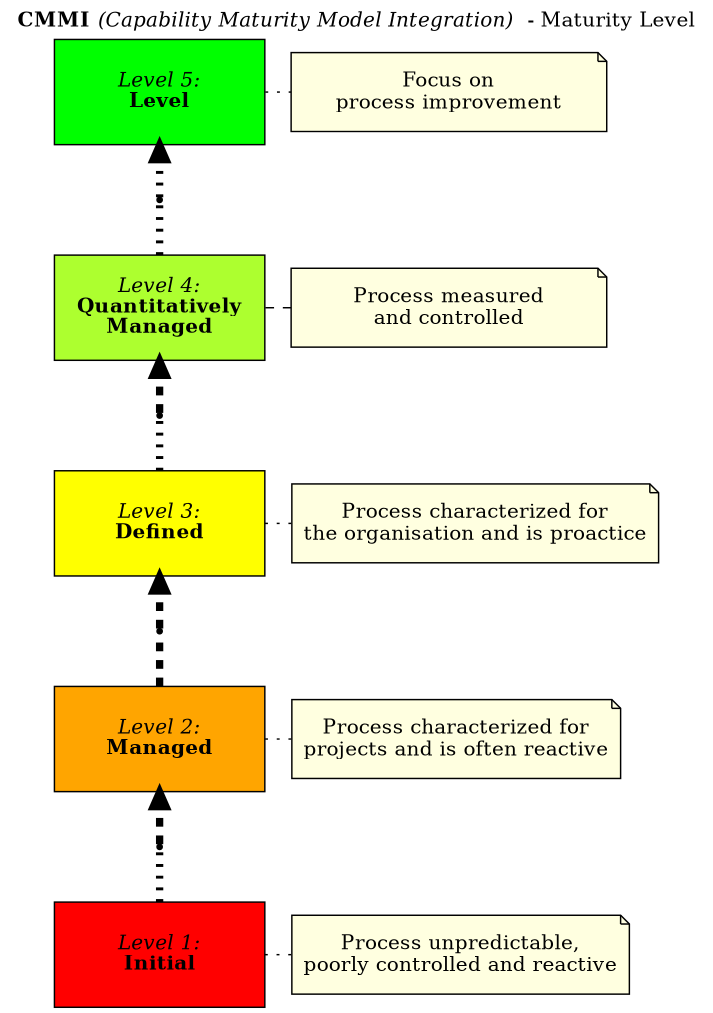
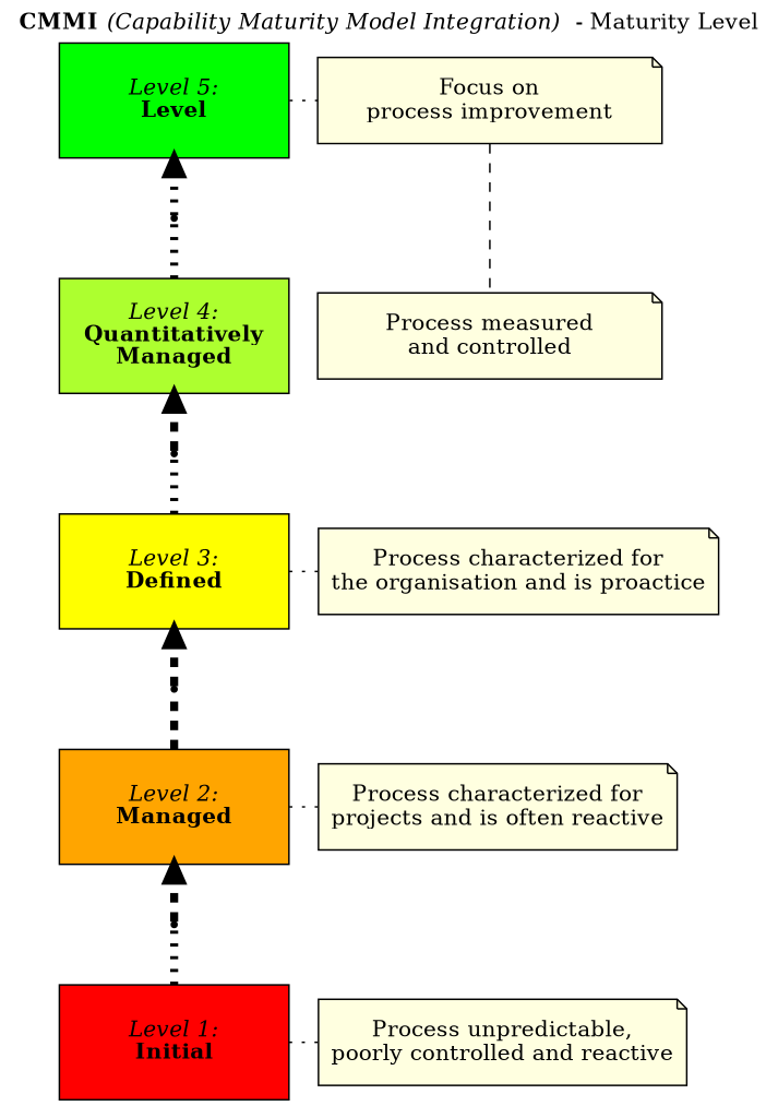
  graph {
    label=<<B>CMMI</B> <I>(Capability Maturity Model Integration)</I>  - Maturity Level>
    labelloc=t
    rankdir=BT
    node [fillcolor=lightyellow shape=box style=filled]
    edge [splines=polyline style=dotted penwidth=5]
    n1 [fillcolor=red height=1.0 label=<<I>Level 1:</I><BR/><B>Initial</B>> width=2]
    n2 [height=0.75 label="Process unpredictable,\npoorly controlled and reactive" shape=note width=3]
    n3 [fillcolor=orange height=1.0 label=<<I>Level 2:</I><BR/><B>Managed</B>> width=2]
    n4 [height=0.75 label="Process characterized for\nprojects and is often reactive" shape=note width=3]
    n5 [fillcolor=yellow height=1.0 label=<<I>Level 3:</I><BR/><B>Defined</B>> width=2]
    n6 [height=0.75 label="Process characterized for\nthe organisation and is proactice" shape=note width=3]
    n7 [fillcolor=greenyellow height=1.0 label=<<I>Level 4:</I><BR/><B>Quantitatively<BR/>Managed</B>> width=2]
    n8 [height=0.75 label="Process measured\nand controlled" shape=note width=3]
    n9 [fillcolor=green height=1.0 label=<<I>Level 5:</I><BR/><B>Level</B>> width=2]
    n10 [height=0.75 label="Focus on\nprocess improvement" shape=note width=3]
    n11 [fillcolor=black height=1.0 label=" " shape=point width=0.05]
    n12 [fillcolor=black height=1.0 label=" " shape=point width=0.05]
    n13 [fillcolor=black height=1.0 label=" " shape=point width=0.05]
    n14 [fillcolor=black height=1.0 label=" " shape=point width=0.05]
    subgraph sub_1 {
      rank=same
      n1
      n2
    }
    subgraph sub_2 {
      rank=same
      n3
      n4
    }
    subgraph sub_3 {
      rank=same
      n5
      n6
    }
    subgraph sub_4 {
      rank=same
      n7
      n8
    }
    subgraph sub_5 {
      rank=same
      n9
      n10
    }
    n1 -- n2 [penwidth=""]
    n1 -- n11 [dir=none]
    n3 -- n4 [penwidth=""]
    n3 -- n12 [dir=none style=dashed]
    n5 -- n6 [penwidth=""]
    n5 -- n13 [dir=none]
-   n7 -- n8 [style=dashed penwidth=""]
+   n10 -- n8 [style=dashed penwidth=""]
    n7 -- n14 [dir=noen]
    n9 -- n10 [penwidth=""]
    n11 -- n3 [dir=forward style=dashed]
    n12 -- n5 [dir=forward style=dashed]
    n13 -- n7 [dir=forward style=dashed]
    n14 -- n9 [dir=forward]
  }
